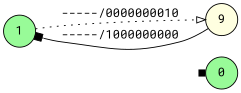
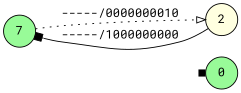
  digraph {
    fontname="Roboto Mono"
    nodesep=0.2
    rankdir=LR
    ranksep=0.8
    node [fontname="Roboto Mono" shape=circle style=filled fillcolor=palegreen]
    edge [arrowhead=box fontname="Roboto Mono" style=dotted]
    init [shape=point style=invis fillcolor=""]
    n2 [label=0]
-   n3 [label=1]
-   n4 [fillcolor=lightyellow label=9]
+   n3 [label=7]
+   n4 [fillcolor=lightyellow label=2]
    init -> n2 [penwidth=0]
    n3 -> n4 [arrowhead=onormal label="-----/0000000010\l"]
    n4 -> n3 [label="-----/1000000000\l" style=solid]
  }
